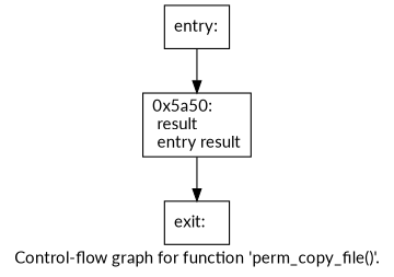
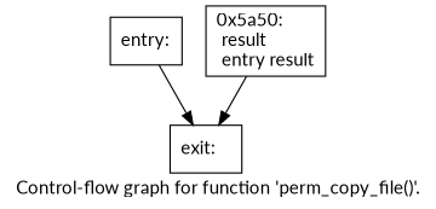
  digraph {
    fontname=Lato
    label="Control-flow graph for function 'perm_copy_file()'."
    node [fontname=Lato shape=record]
    edge [fontname=Lato]
    n1 [label="{entry:\l}"]
    n2 [label="{0x5a50:\l  result\l  entry result\l}"]
    n3 [label="{exit:\l}"]
-   n1 -> n2
+   n1 -> n3
    n2 -> n3
  }
